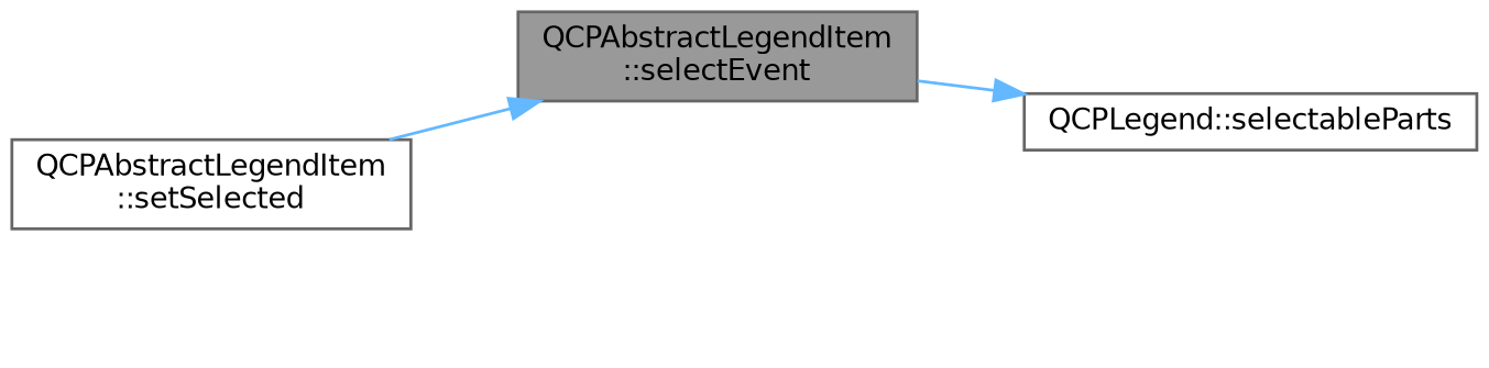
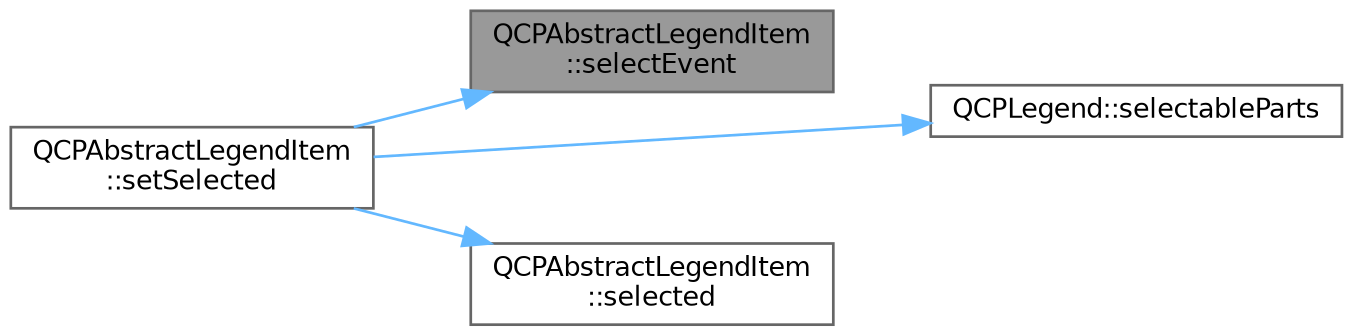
  digraph {
    rankdir=LR
    node [color=grey40 fillcolor=white fontname=Helvetica fontsize=10 shape=box style=filled]
    edge [color=steelblue1 fontname=Helvetica fontsize=10 labelfontname=Helvetica labelfontsize=10 style=solid]
    n1 [color=gray40 fillcolor=grey60 fontcolor=black height=0.2 label="QCPAbstractLegendItem\l::selectEvent" width=0.4]
    n2 [height=0.2 label="QCPLegend::selectableParts" width=0.4]
    n3 [height=0.2 label="QCPAbstractLegendItem\l::setSelected" width=0.4]
-   n1 -> n2
+   n4 [height=0.2 label="QCPAbstractLegendItem\l::selected" width=0.4]
+   n3 -> n2
    n3 -> n1
+   n3 -> n4
  }
